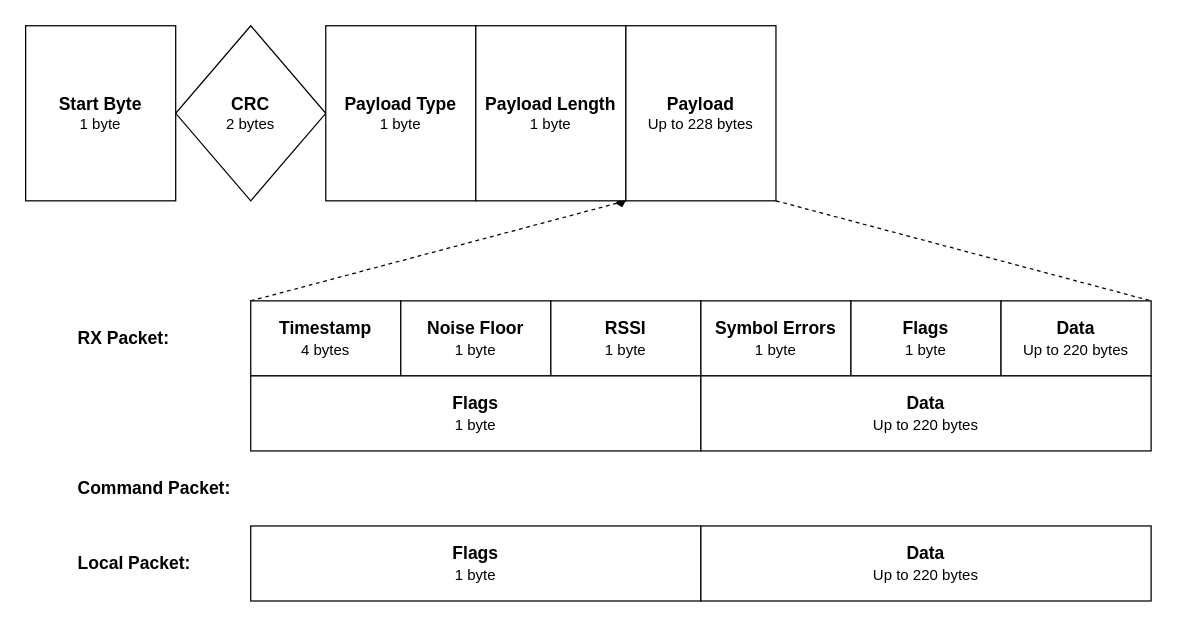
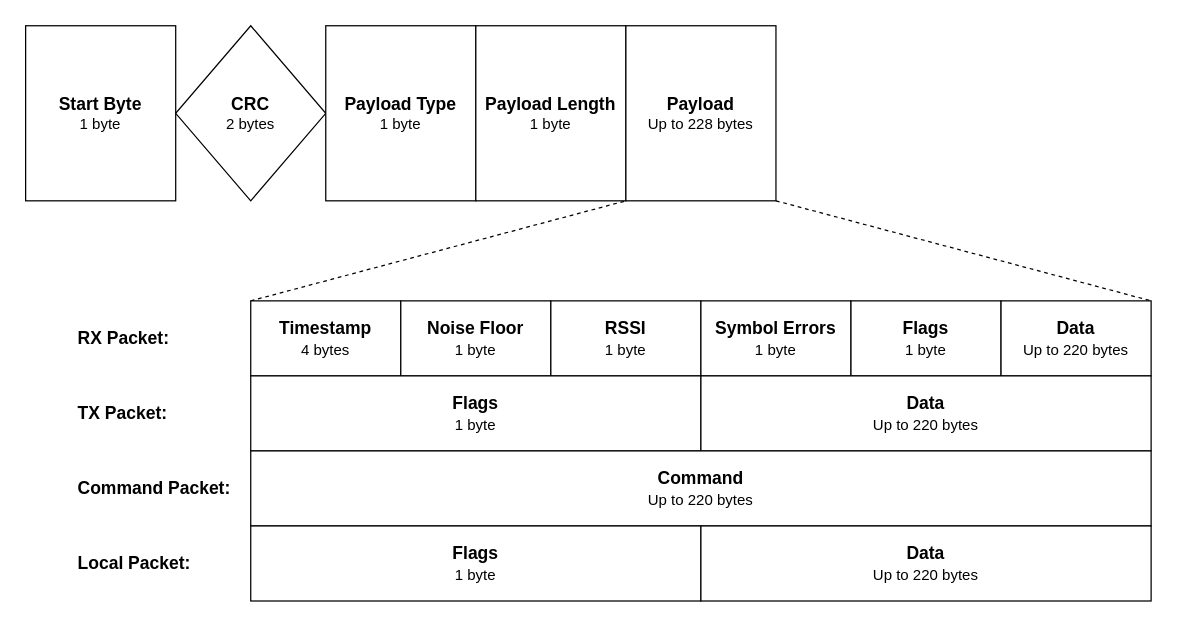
  <mxCell id="0" />
  <mxCell id="1" parent="0" />
  <mxCell id="2" value="&lt;span style=&quot;font-size: 14px&quot;&gt;&lt;b&gt;Start Byte&lt;/b&gt;&lt;/span&gt;&lt;br&gt;1 byte" style="rounded=0;whiteSpace=wrap;html=1;" parent="1" vertex="1"><mxGeometry x="20" y="20" width="120" height="140" as="geometry" /></mxCell>
  <mxCell id="3" value="&lt;span style=&quot;font-size: 14px&quot;&gt;&lt;b&gt;CRC&lt;/b&gt;&lt;/span&gt;&lt;br&gt;2 bytes" style="rhombus;whiteSpace=wrap;html=1;" parent="1" vertex="1"><mxGeometry x="140" y="20" width="120" height="140" as="geometry" /></mxCell>
  <mxCell id="4" value="&lt;span style=&quot;font-size: 14px&quot;&gt;&lt;b&gt;Payload Type&lt;/b&gt;&lt;/span&gt;&lt;br&gt;1 byte" style="rounded=0;whiteSpace=wrap;html=1;" parent="1" vertex="1"><mxGeometry x="260" y="20" width="120" height="140" as="geometry" /></mxCell>
- <mxCell id="5" value="" style="endArrow=diamond;dashed=1;html=1;rounded=0;fontSize=12;entryX=1;entryY=1;entryDx=0;entryDy=0;exitX=0;exitY=0;exitDx=0;exitDy=0;" parent="1" source="9" target="7" edge="1"><mxGeometry width="50" height="50" relative="1" as="geometry"><mxPoint x="180" y="240" as="sourcePoint" /><mxPoint x="380" y="160" as="targetPoint" /></mxGeometry></mxCell>
+ <mxCell id="5" value="" style="endArrow=none;dashed=1;html=1;rounded=0;fontSize=12;entryX=1;entryY=1;entryDx=0;entryDy=0;exitX=0;exitY=0;exitDx=0;exitDy=0;" parent="1" source="9" target="7" edge="1"><mxGeometry width="50" height="50" relative="1" as="geometry"><mxPoint x="180" y="240" as="sourcePoint" /><mxPoint x="380" y="160" as="targetPoint" /></mxGeometry></mxCell>
  <mxCell id="6" value="" style="endArrow=none;dashed=1;html=1;rounded=0;fontSize=12;exitX=1;exitY=1;exitDx=0;exitDy=0;entryX=1;entryY=0;entryDx=0;entryDy=0;" parent="1" source="8" target="14" edge="1"><mxGeometry width="50" height="50" relative="1" as="geometry"><mxPoint x="580" y="160" as="sourcePoint" /><mxPoint x="780" y="240" as="targetPoint" /></mxGeometry></mxCell>
  <mxCell id="7" value="&lt;span style=&quot;font-size: 14px&quot;&gt;&lt;b&gt;Payload Length&lt;/b&gt;&lt;/span&gt;&lt;br&gt;1 byte" style="rounded=0;whiteSpace=wrap;html=1;" vertex="1" parent="1"><mxGeometry x="380" y="20" width="120" height="140" as="geometry" /></mxCell>
  <mxCell id="8" value="&lt;span style=&quot;font-size: 14px&quot;&gt;&lt;b&gt;Payload&lt;/b&gt;&lt;/span&gt;&lt;br&gt;Up to 228 bytes" style="rounded=0;whiteSpace=wrap;html=1;" vertex="1" parent="1"><mxGeometry x="500" y="20" width="120" height="140" as="geometry" /></mxCell>
  <mxCell id="9" value="&lt;b&gt;Timestamp&lt;/b&gt;&lt;br&gt;&lt;font style=&quot;font-size: 12px&quot;&gt;4 bytes&lt;/font&gt;" style="rounded=0;whiteSpace=wrap;html=1;fontSize=14;" vertex="1" parent="1"><mxGeometry x="200" y="240" width="120" height="60" as="geometry" /></mxCell>
  <mxCell id="10" value="&lt;b&gt;Noise Floor&lt;/b&gt;&lt;br&gt;&lt;font style=&quot;font-size: 12px&quot;&gt;1 byte&lt;/font&gt;" style="rounded=0;whiteSpace=wrap;html=1;fontSize=14;" vertex="1" parent="1"><mxGeometry x="320" y="240" width="120" height="60" as="geometry" /></mxCell>
  <mxCell id="11" value="&lt;b&gt;RSSI&lt;/b&gt;&lt;br&gt;&lt;font style=&quot;font-size: 12px&quot;&gt;1 byte&lt;/font&gt;" style="rounded=0;whiteSpace=wrap;html=1;fontSize=14;" vertex="1" parent="1"><mxGeometry x="440" y="240" width="120" height="60" as="geometry" /></mxCell>
  <mxCell id="12" value="&lt;b&gt;Symbol Errors&lt;/b&gt;&lt;br&gt;&lt;font style=&quot;font-size: 12px&quot;&gt;1 byte&lt;/font&gt;" style="rounded=0;whiteSpace=wrap;html=1;fontSize=14;" vertex="1" parent="1"><mxGeometry x="560" y="240" width="120" height="60" as="geometry" /></mxCell>
  <mxCell id="13" value="&lt;b&gt;Flags&lt;/b&gt;&lt;br&gt;&lt;font style=&quot;font-size: 12px&quot;&gt;1 byte&lt;/font&gt;" style="rounded=0;whiteSpace=wrap;html=1;fontSize=14;" vertex="1" parent="1"><mxGeometry x="680" y="240" width="120" height="60" as="geometry" /></mxCell>
  <mxCell id="14" value="&lt;b&gt;Data&lt;/b&gt;&lt;br&gt;&lt;span style=&quot;font-size: 12px&quot;&gt;Up to 220 bytes&lt;/span&gt;" style="rounded=0;whiteSpace=wrap;html=1;fontSize=14;" vertex="1" parent="1"><mxGeometry x="800" y="240" width="120" height="60" as="geometry" /></mxCell>
  <mxCell id="15" value="&lt;b&gt;Flags&lt;/b&gt;&lt;br&gt;&lt;font style=&quot;font-size: 12px&quot;&gt;1 byte&lt;/font&gt;" style="rounded=0;whiteSpace=wrap;html=1;fontSize=14;" vertex="1" parent="1"><mxGeometry x="200" y="300" width="360" height="60" as="geometry" /></mxCell>
  <mxCell id="16" value="&lt;b&gt;Data&lt;/b&gt;&lt;br&gt;&lt;font style=&quot;font-size: 12px&quot;&gt;Up to 220 bytes&lt;/font&gt;" style="rounded=0;whiteSpace=wrap;html=1;fontSize=14;" vertex="1" parent="1"><mxGeometry x="560" y="300" width="360" height="60" as="geometry" /></mxCell>
+ <mxCell id="17" value="&lt;b&gt;Command&lt;/b&gt;&lt;br&gt;&lt;font style=&quot;font-size: 12px&quot;&gt;Up to 220 bytes&lt;/font&gt;" style="rounded=0;whiteSpace=wrap;html=1;fontSize=14;" vertex="1" parent="1"><mxGeometry x="200" y="360" width="720" height="60" as="geometry" /></mxCell>
  <mxCell id="18" value="&lt;b&gt;Flags&lt;/b&gt;&lt;br&gt;&lt;font style=&quot;font-size: 12px&quot;&gt;1 byte&lt;/font&gt;" style="rounded=0;whiteSpace=wrap;html=1;fontSize=14;" vertex="1" parent="1"><mxGeometry x="200" y="420" width="360" height="60" as="geometry" /></mxCell>
  <mxCell id="19" value="&lt;b&gt;Data&lt;/b&gt;&lt;br&gt;&lt;font style=&quot;font-size: 12px&quot;&gt;Up to 220 bytes&lt;/font&gt;" style="rounded=0;whiteSpace=wrap;html=1;fontSize=14;" vertex="1" parent="1"><mxGeometry x="560" y="420" width="360" height="60" as="geometry" /></mxCell>
  <mxCell id="20" value="RX Packet:" style="text;html=1;strokeColor=none;fillColor=none;align=left;verticalAlign=middle;whiteSpace=wrap;rounded=0;fontStyle=1;fontSize=14;" vertex="1" parent="1"><mxGeometry x="60" y="255" width="130" height="30" as="geometry" /></mxCell>
+ <mxCell id="21" value="TX Packet:" style="text;html=1;strokeColor=none;fillColor=none;align=left;verticalAlign=middle;whiteSpace=wrap;rounded=0;fontStyle=1;fontSize=14;" vertex="1" parent="1"><mxGeometry x="60" y="315" width="130" height="30" as="geometry" /></mxCell>
  <mxCell id="22" value="Command Packet:" style="text;html=1;strokeColor=none;fillColor=none;align=left;verticalAlign=middle;whiteSpace=wrap;rounded=0;fontStyle=1;fontSize=14;" vertex="1" parent="1"><mxGeometry x="60" y="375" width="130" height="30" as="geometry" /></mxCell>
  <mxCell id="23" value="Local Packet:" style="text;html=1;strokeColor=none;fillColor=none;align=left;verticalAlign=middle;whiteSpace=wrap;rounded=0;fontStyle=1;fontSize=14;" vertex="1" parent="1"><mxGeometry x="60" y="435" width="130" height="30" as="geometry" /></mxCell>
